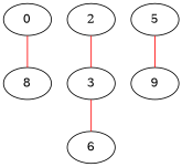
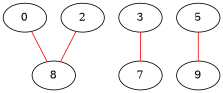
  graph {
    edge [color=red]
    0
    8
    2
    3
-   7 [label=6]
+   7
    5
    9
    0 -- 8
-   2 -- 3
+   2 -- 8
    3 -- 7
    5 -- 9
  }
